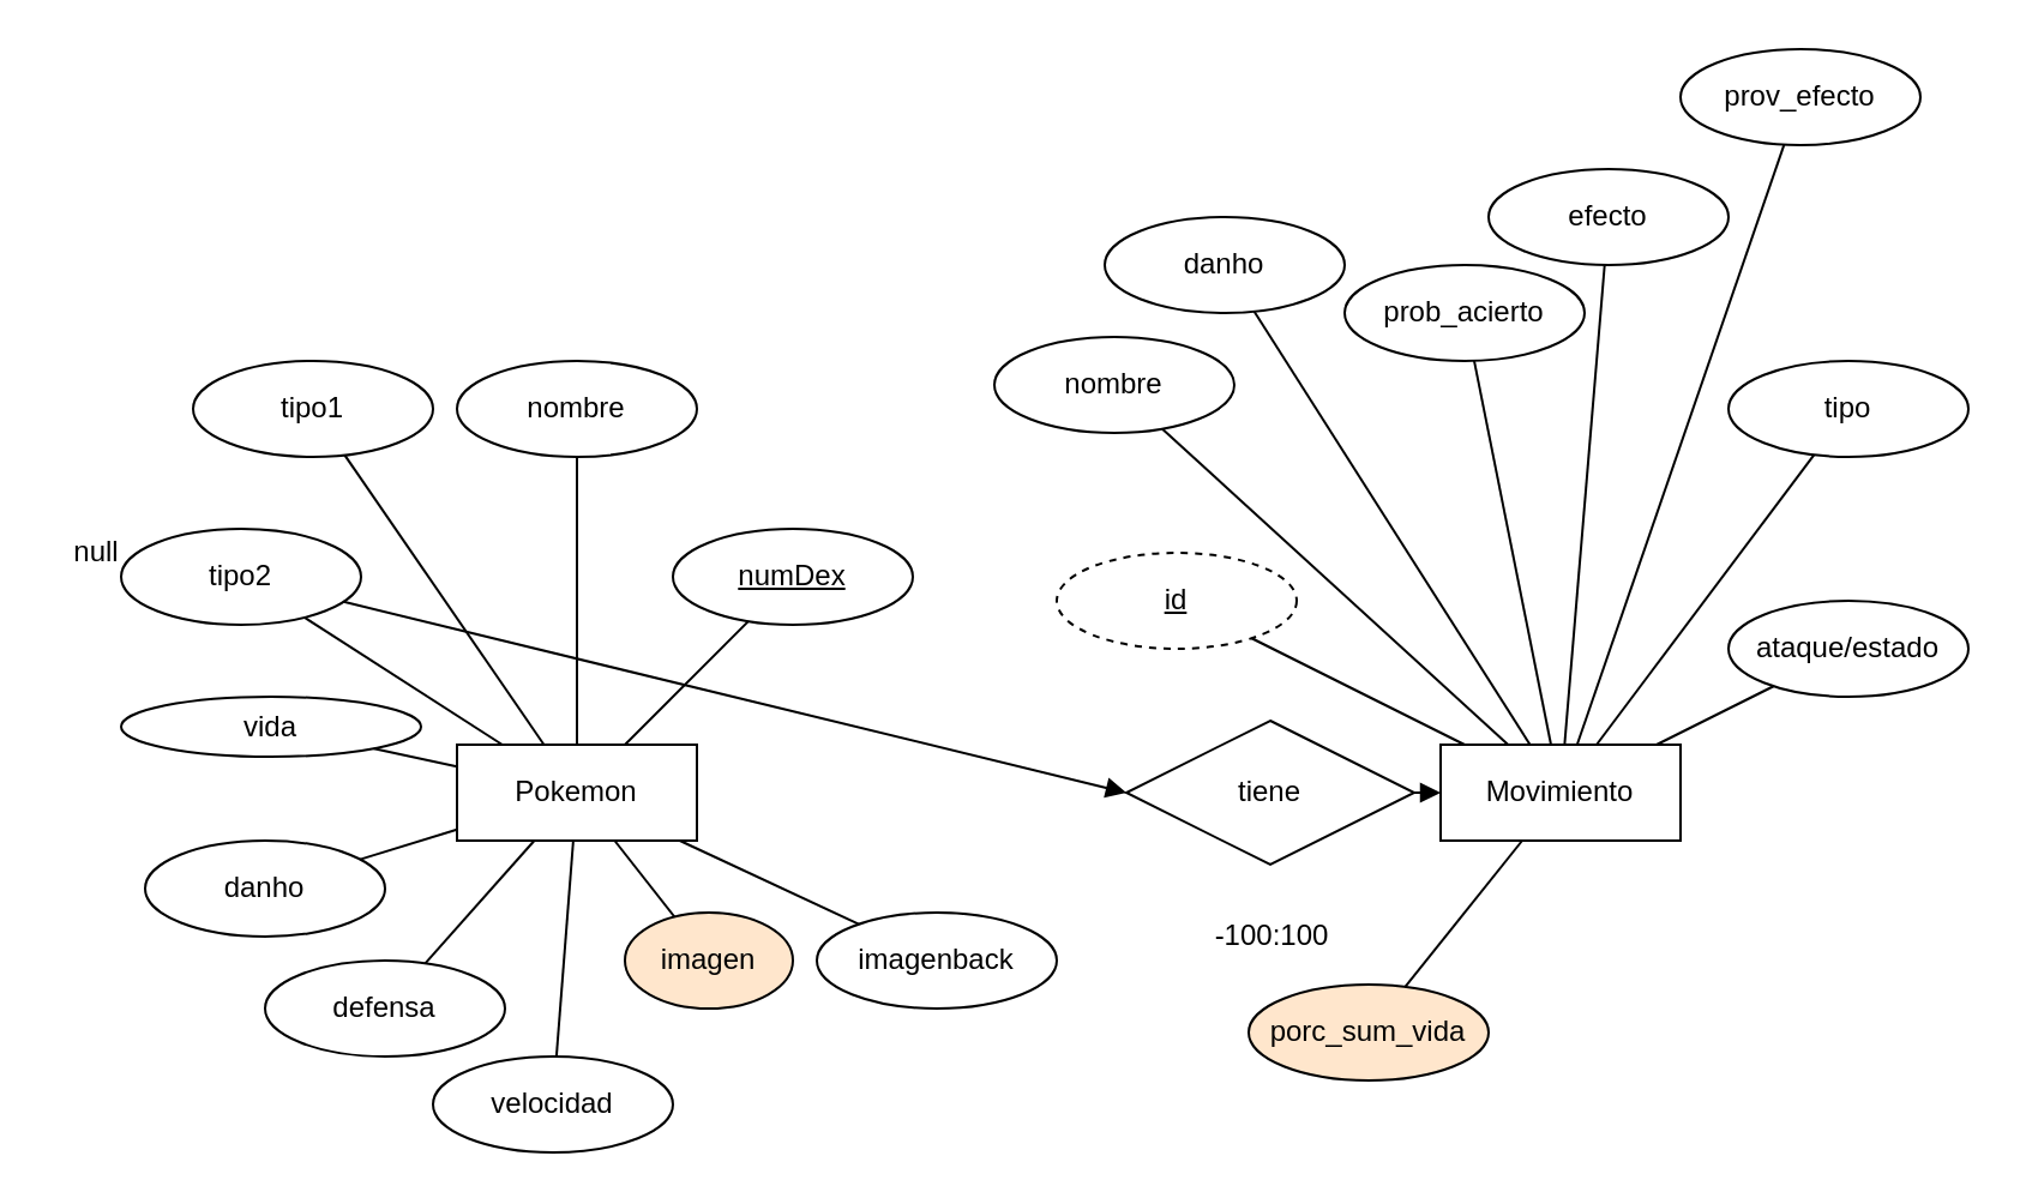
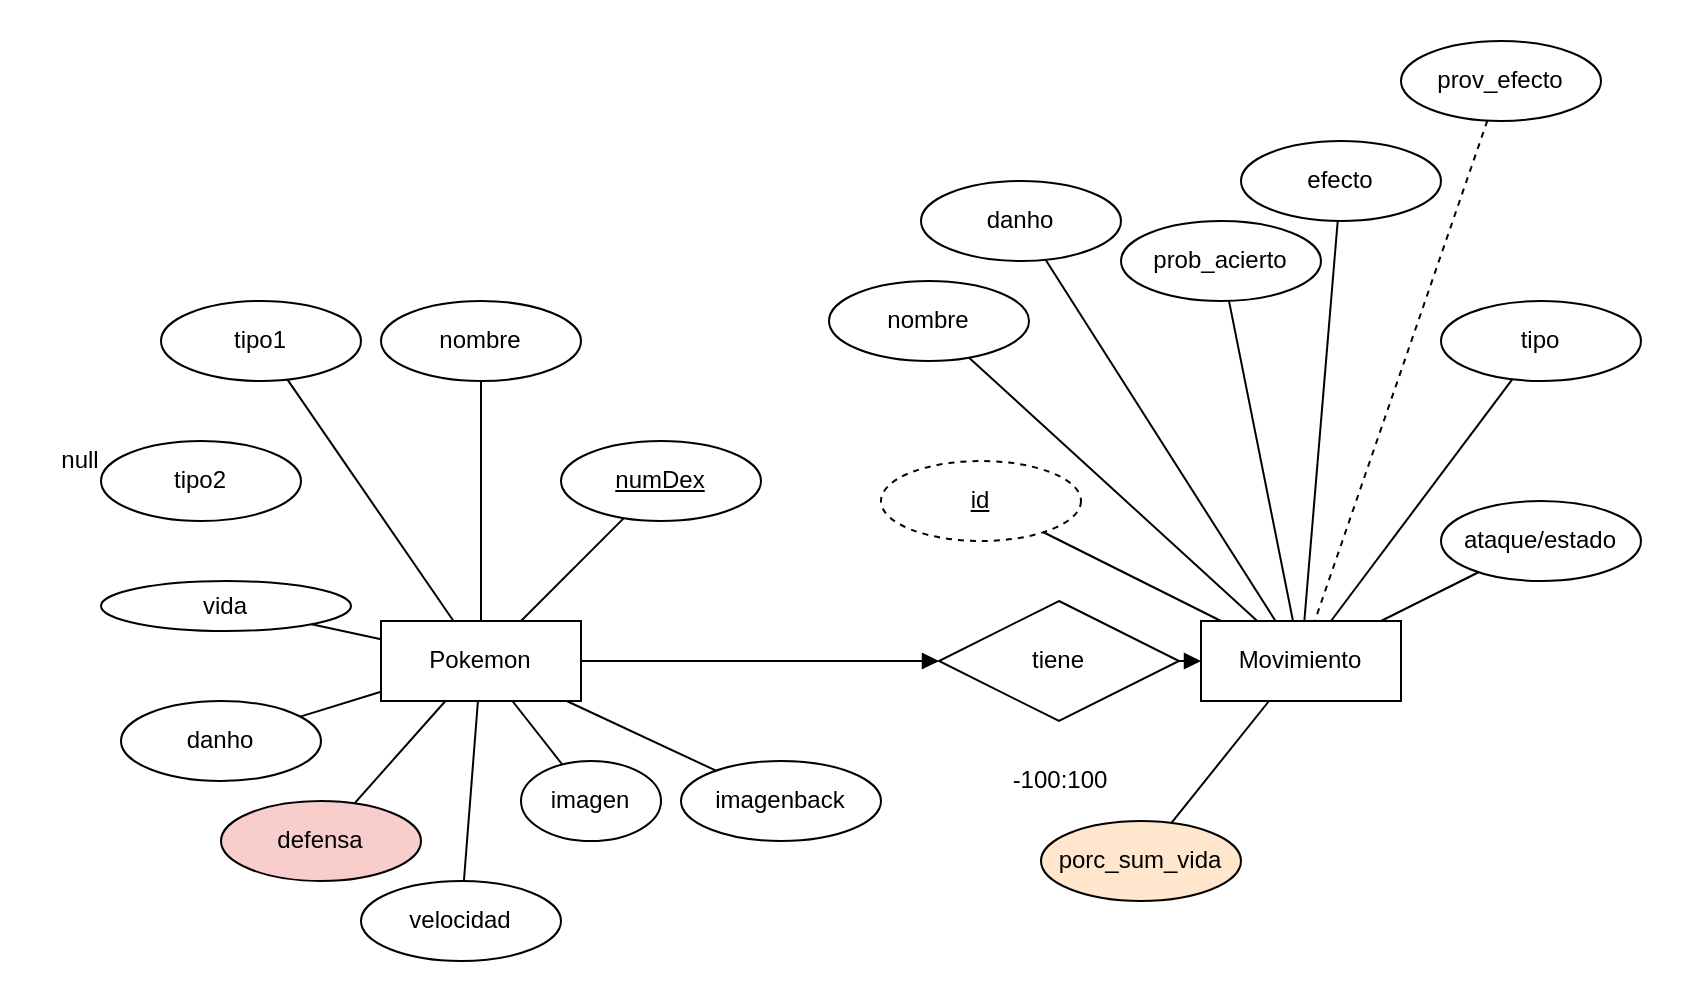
  <mxCell id="0" />
  <mxCell id="1" parent="0" />
  <mxCell id="2" value="Pokemon" style="whiteSpace=wrap;html=1;align=center;" vertex="1" parent="1"><mxGeometry x="190" y="310" width="100" height="40" as="geometry" /></mxCell>
  <mxCell id="3" value="Movimiento" style="whiteSpace=wrap;html=1;align=center;" vertex="1" parent="1"><mxGeometry x="600" y="310" width="100" height="40" as="geometry" /></mxCell>
  <mxCell id="4" value="numDex" style="ellipse;whiteSpace=wrap;html=1;align=center;fontStyle=4;" vertex="1" parent="1"><mxGeometry x="280" y="220" width="100" height="40" as="geometry" /></mxCell>
  <mxCell id="5" value="id" style="ellipse;whiteSpace=wrap;html=1;align=center;fontStyle=4;dashed=1;" vertex="1" parent="1"><mxGeometry x="440" y="230" width="100" height="40" as="geometry" /></mxCell>
  <mxCell id="6" value="nombre" style="ellipse;whiteSpace=wrap;html=1;align=center;" vertex="1" parent="1"><mxGeometry x="190" y="150" width="100" height="40" as="geometry" /></mxCell>
  <mxCell id="7" value="tipo1" style="ellipse;whiteSpace=wrap;html=1;align=center;" vertex="1" parent="1"><mxGeometry x="80" y="150" width="100" height="40" as="geometry" /></mxCell>
  <mxCell id="8" value="tipo2" style="ellipse;whiteSpace=wrap;html=1;align=center;" vertex="1" parent="1"><mxGeometry x="50" y="220" width="100" height="40" as="geometry" /></mxCell>
  <mxCell id="9" value="" style="endArrow=none;html=1;rounded=0;" edge="1" parent="1" source="7" target="2"><mxGeometry relative="1" as="geometry"><mxPoint x="500" y="330" as="sourcePoint" /><mxPoint x="660" y="330" as="targetPoint" /></mxGeometry></mxCell>
  <mxCell id="10" value="" style="endArrow=none;html=1;rounded=0;" edge="1" parent="1" source="4" target="2"><mxGeometry relative="1" as="geometry"><mxPoint x="258.223" y="249.987" as="sourcePoint" /><mxPoint x="251.818" y="320" as="targetPoint" /></mxGeometry></mxCell>
  <mxCell id="11" value="" style="endArrow=none;html=1;rounded=0;" edge="1" parent="1" source="2" target="6"><mxGeometry relative="1" as="geometry"><mxPoint x="261.667" y="320" as="sourcePoint" /><mxPoint x="308.639" y="239.477" as="targetPoint" /></mxGeometry></mxCell>
- <mxCell id="12" value="" style="endArrow=none;html=1;rounded=0;" edge="1" parent="1" source="2" target="8"><mxGeometry relative="1" as="geometry"><mxPoint x="336.016" y="277.549" as="sourcePoint" /><mxPoint x="277.5" y="320" as="targetPoint" /></mxGeometry></mxCell>
  <mxCell id="13" value="" style="endArrow=none;html=1;rounded=0;" edge="1" parent="1" source="5" target="3"><mxGeometry relative="1" as="geometry"><mxPoint x="336.016" y="277.549" as="sourcePoint" /><mxPoint x="277.5" y="320" as="targetPoint" /></mxGeometry></mxCell>
  <mxCell id="14" value="tiene" style="shape=rhombus;perimeter=rhombusPerimeter;whiteSpace=wrap;html=1;align=center;" vertex="1" parent="1"><mxGeometry x="469" y="300" width="120" height="60" as="geometry" /></mxCell>
- <mxCell id="15" value="" style="endArrow=none;html=1;rounded=0;exitX=0;exitY=0.5;exitDx=0;exitDy=0;startArrow=block;startFill=1;" edge="1" parent="1" source="14" target="8"><mxGeometry relative="1" as="geometry"><mxPoint x="390" y="370" as="sourcePoint" /><mxPoint x="277.5" y="320" as="targetPoint" /></mxGeometry></mxCell>
+ <mxCell id="15" value="" style="endArrow=none;html=1;rounded=0;exitX=0;exitY=0.5;exitDx=0;exitDy=0;startArrow=block;startFill=1;" edge="1" parent="1" source="14" target="2"><mxGeometry relative="1" as="geometry"><mxPoint x="390" y="370" as="sourcePoint" /><mxPoint x="277.5" y="320" as="targetPoint" /></mxGeometry></mxCell>
  <mxCell id="16" value="" style="endArrow=none;html=1;rounded=0;entryX=1;entryY=0.5;entryDx=0;entryDy=0;startArrow=block;startFill=1;" edge="1" parent="1" source="3" target="14"><mxGeometry relative="1" as="geometry"><mxPoint x="660" y="410" as="sourcePoint" /><mxPoint x="550" y="410" as="targetPoint" /></mxGeometry></mxCell>
  <mxCell id="17" value="danho" style="ellipse;whiteSpace=wrap;html=1;align=center;" vertex="1" parent="1"><mxGeometry x="460" y="90" width="100" height="40" as="geometry" /></mxCell>
  <mxCell id="18" value="" style="endArrow=none;html=1;rounded=0;" edge="1" parent="1" source="17" target="3"><mxGeometry relative="1" as="geometry"><mxPoint x="660" y="240" as="sourcePoint" /><mxPoint x="660" y="320" as="targetPoint" /></mxGeometry></mxCell>
  <mxCell id="19" value="porc_sum_vida" style="ellipse;whiteSpace=wrap;html=1;align=center;fillColor=#ffe6cc;" vertex="1" parent="1"><mxGeometry x="520" y="410" width="100" height="40" as="geometry" /></mxCell>
  <mxCell id="20" value="" style="endArrow=none;html=1;rounded=0;" edge="1" parent="1" source="19" target="3"><mxGeometry relative="1" as="geometry"><mxPoint x="735.306" y="287.39" as="sourcePoint" /><mxPoint x="688.571" y="320" as="targetPoint" /></mxGeometry></mxCell>
  <mxCell id="21" value="efecto" style="ellipse;whiteSpace=wrap;html=1;align=center;" vertex="1" parent="1"><mxGeometry x="620" y="70" width="100" height="40" as="geometry" /></mxCell>
  <mxCell id="22" value="prov_efecto" style="ellipse;whiteSpace=wrap;html=1;align=center;" vertex="1" parent="1"><mxGeometry x="700" y="20" width="100" height="40" as="geometry" /></mxCell>
  <mxCell id="23" value="prob_acierto" style="ellipse;whiteSpace=wrap;html=1;align=center;" vertex="1" parent="1"><mxGeometry x="560" y="110" width="100" height="40" as="geometry" /></mxCell>
  <mxCell id="24" value="" style="endArrow=none;html=1;rounded=0;" edge="1" parent="1" source="3" target="23"><mxGeometry relative="1" as="geometry"><mxPoint x="609.806" y="239.612" as="sourcePoint" /><mxPoint x="650" y="320" as="targetPoint" /></mxGeometry></mxCell>
  <mxCell id="25" value="" style="endArrow=none;html=1;rounded=0;" edge="1" parent="1" source="21" target="3"><mxGeometry relative="1" as="geometry"><mxPoint x="724.275" y="297.15" as="sourcePoint" /><mxPoint x="690" y="320" as="targetPoint" /></mxGeometry></mxCell>
- <mxCell id="26" value="" style="endArrow=none;html=1;rounded=0;" edge="1" parent="1" source="22" target="3"><mxGeometry relative="1" as="geometry"><mxPoint x="724.761" y="420.952" as="sourcePoint" /><mxPoint x="676" y="360" as="targetPoint" /></mxGeometry></mxCell>
+ <mxCell id="26" value="" style="endArrow=none;html=1;rounded=0;dashed=1;" edge="1" parent="1" source="22" target="3"><mxGeometry relative="1" as="geometry"><mxPoint x="724.761" y="420.952" as="sourcePoint" /><mxPoint x="676" y="360" as="targetPoint" /></mxGeometry></mxCell>
  <mxCell id="27" value="ataque/estado" style="ellipse;whiteSpace=wrap;html=1;align=center;" vertex="1" parent="1"><mxGeometry x="720" y="250" width="100" height="40" as="geometry" /></mxCell>
  <mxCell id="28" value="" style="endArrow=none;html=1;rounded=0;" edge="1" parent="1" source="27" target="3"><mxGeometry relative="1" as="geometry"><mxPoint x="582.361" y="402.111" as="sourcePoint" /><mxPoint x="635" y="360" as="targetPoint" /></mxGeometry></mxCell>
  <mxCell id="29" value="tipo" style="ellipse;whiteSpace=wrap;html=1;align=center;" vertex="1" parent="1"><mxGeometry x="720" y="150" width="100" height="40" as="geometry" /></mxCell>
  <mxCell id="30" value="" style="endArrow=none;html=1;rounded=0;" edge="1" parent="1" source="29" target="3"><mxGeometry relative="1" as="geometry"><mxPoint x="660" y="460" as="sourcePoint" /><mxPoint x="660" y="360" as="targetPoint" /></mxGeometry></mxCell>
  <mxCell id="31" value="nombre" style="ellipse;whiteSpace=wrap;html=1;align=center;" vertex="1" parent="1"><mxGeometry x="414" y="140" width="100" height="40" as="geometry" /></mxCell>
  <mxCell id="32" value="" style="endArrow=none;html=1;rounded=0;" edge="1" parent="1" source="31" target="3"><mxGeometry relative="1" as="geometry"><mxPoint x="576.851" y="99.811" as="sourcePoint" /><mxPoint x="653.077" y="320" as="targetPoint" /></mxGeometry></mxCell>
  <mxCell id="33" value="vida" style="ellipse;whiteSpace=wrap;html=1;align=center;" vertex="1" parent="1"><mxGeometry x="50" y="290" width="125" height="25" as="geometry" /></mxCell>
  <mxCell id="34" value="" style="endArrow=none;html=1;rounded=0;" edge="1" parent="1" source="2" target="33"><mxGeometry relative="1" as="geometry"><mxPoint x="212.5" y="360" as="sourcePoint" /><mxPoint x="130" y="404" as="targetPoint" /></mxGeometry></mxCell>
  <mxCell id="35" value="null" style="text;html=1;strokeColor=none;fillColor=none;align=center;verticalAlign=middle;whiteSpace=wrap;rounded=0;" vertex="1" parent="1"><mxGeometry x="20" y="220" width="40" height="20" as="geometry" /></mxCell>
  <mxCell id="36" value="danho" style="ellipse;whiteSpace=wrap;html=1;align=center;" vertex="1" parent="1"><mxGeometry x="60" y="350" width="100" height="40" as="geometry" /></mxCell>
- <mxCell id="37" value="defensa" style="ellipse;whiteSpace=wrap;html=1;align=center;" vertex="1" parent="1"><mxGeometry x="110" y="400" width="100" height="40" as="geometry" /></mxCell>
+ <mxCell id="37" value="defensa" style="ellipse;whiteSpace=wrap;html=1;align=center;fillColor=#f8cecc;" vertex="1" parent="1"><mxGeometry x="110" y="400" width="100" height="40" as="geometry" /></mxCell>
  <mxCell id="38" value="" style="endArrow=none;html=1;rounded=0;" edge="1" parent="1" source="2" target="36"><mxGeometry relative="1" as="geometry"><mxPoint x="238.322" y="360" as="sourcePoint" /><mxPoint x="191.308" y="440.518" as="targetPoint" /></mxGeometry></mxCell>
  <mxCell id="39" value="" style="endArrow=none;html=1;rounded=0;" edge="1" parent="1" source="2" target="37"><mxGeometry relative="1" as="geometry"><mxPoint x="256.667" y="360" as="sourcePoint" /><mxPoint x="283.392" y="440.175" as="targetPoint" /></mxGeometry></mxCell>
  <mxCell id="40" value="-100:100" style="text;html=1;strokeColor=none;fillColor=none;align=center;verticalAlign=middle;whiteSpace=wrap;rounded=0;" vertex="1" parent="1"><mxGeometry x="510" y="380" width="40" height="20" as="geometry" /></mxCell>
  <mxCell id="41" value="velocidad" style="ellipse;whiteSpace=wrap;html=1;align=center;" vertex="1" parent="1"><mxGeometry x="180" y="440" width="100" height="40" as="geometry" /></mxCell>
  <mxCell id="42" value="" style="endArrow=none;html=1;" edge="1" parent="1" source="41" target="2"><mxGeometry width="50" height="50" relative="1" as="geometry"><mxPoint x="450" y="370" as="sourcePoint" /><mxPoint x="500" y="320" as="targetPoint" /></mxGeometry></mxCell>
  <mxCell id="43" value="imagenback" style="ellipse;whiteSpace=wrap;html=1;align=center;" vertex="1" parent="1"><mxGeometry x="340" y="380" width="100" height="40" as="geometry" /></mxCell>
- <mxCell id="44" value="imagen" style="ellipse;whiteSpace=wrap;html=1;align=center;fillColor=#ffe6cc;" vertex="1" parent="1"><mxGeometry x="260" y="380" width="70" height="40" as="geometry" /></mxCell>
+ <mxCell id="44" value="imagen" style="ellipse;whiteSpace=wrap;html=1;align=center;" vertex="1" parent="1"><mxGeometry x="260" y="380" width="70" height="40" as="geometry" /></mxCell>
  <mxCell id="45" value="" style="endArrow=none;html=1;" edge="1" parent="1" source="2" target="43"><mxGeometry width="50" height="50" relative="1" as="geometry"><mxPoint x="450" y="370" as="sourcePoint" /><mxPoint x="500" y="320" as="targetPoint" /></mxGeometry></mxCell>
  <mxCell id="46" value="" style="endArrow=none;html=1;" edge="1" parent="1" source="2" target="44"><mxGeometry width="50" height="50" relative="1" as="geometry"><mxPoint x="292.826" y="360" as="sourcePoint" /><mxPoint x="367.411" y="394.832" as="targetPoint" /></mxGeometry></mxCell>
